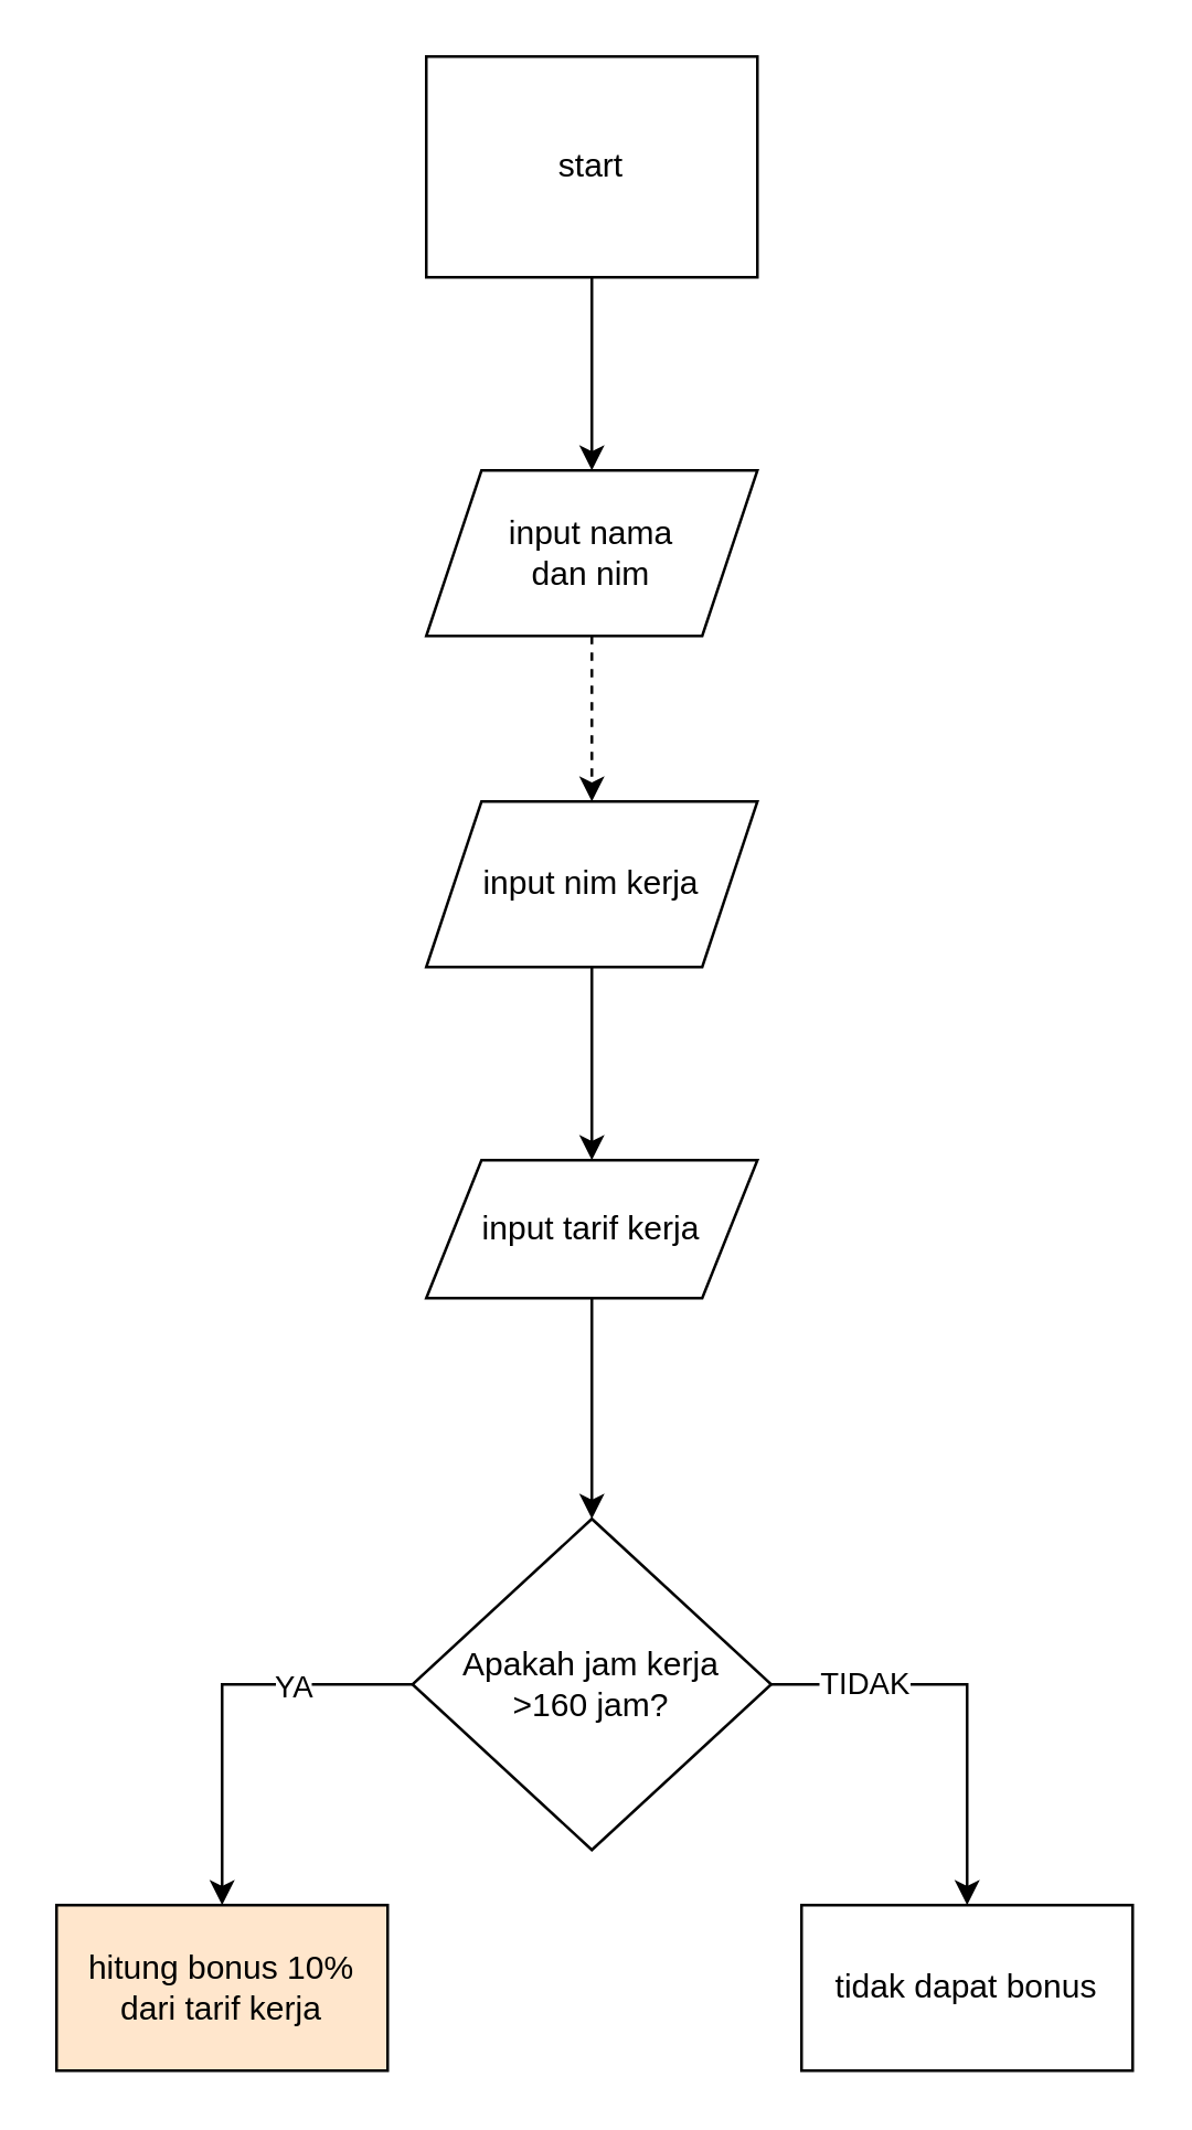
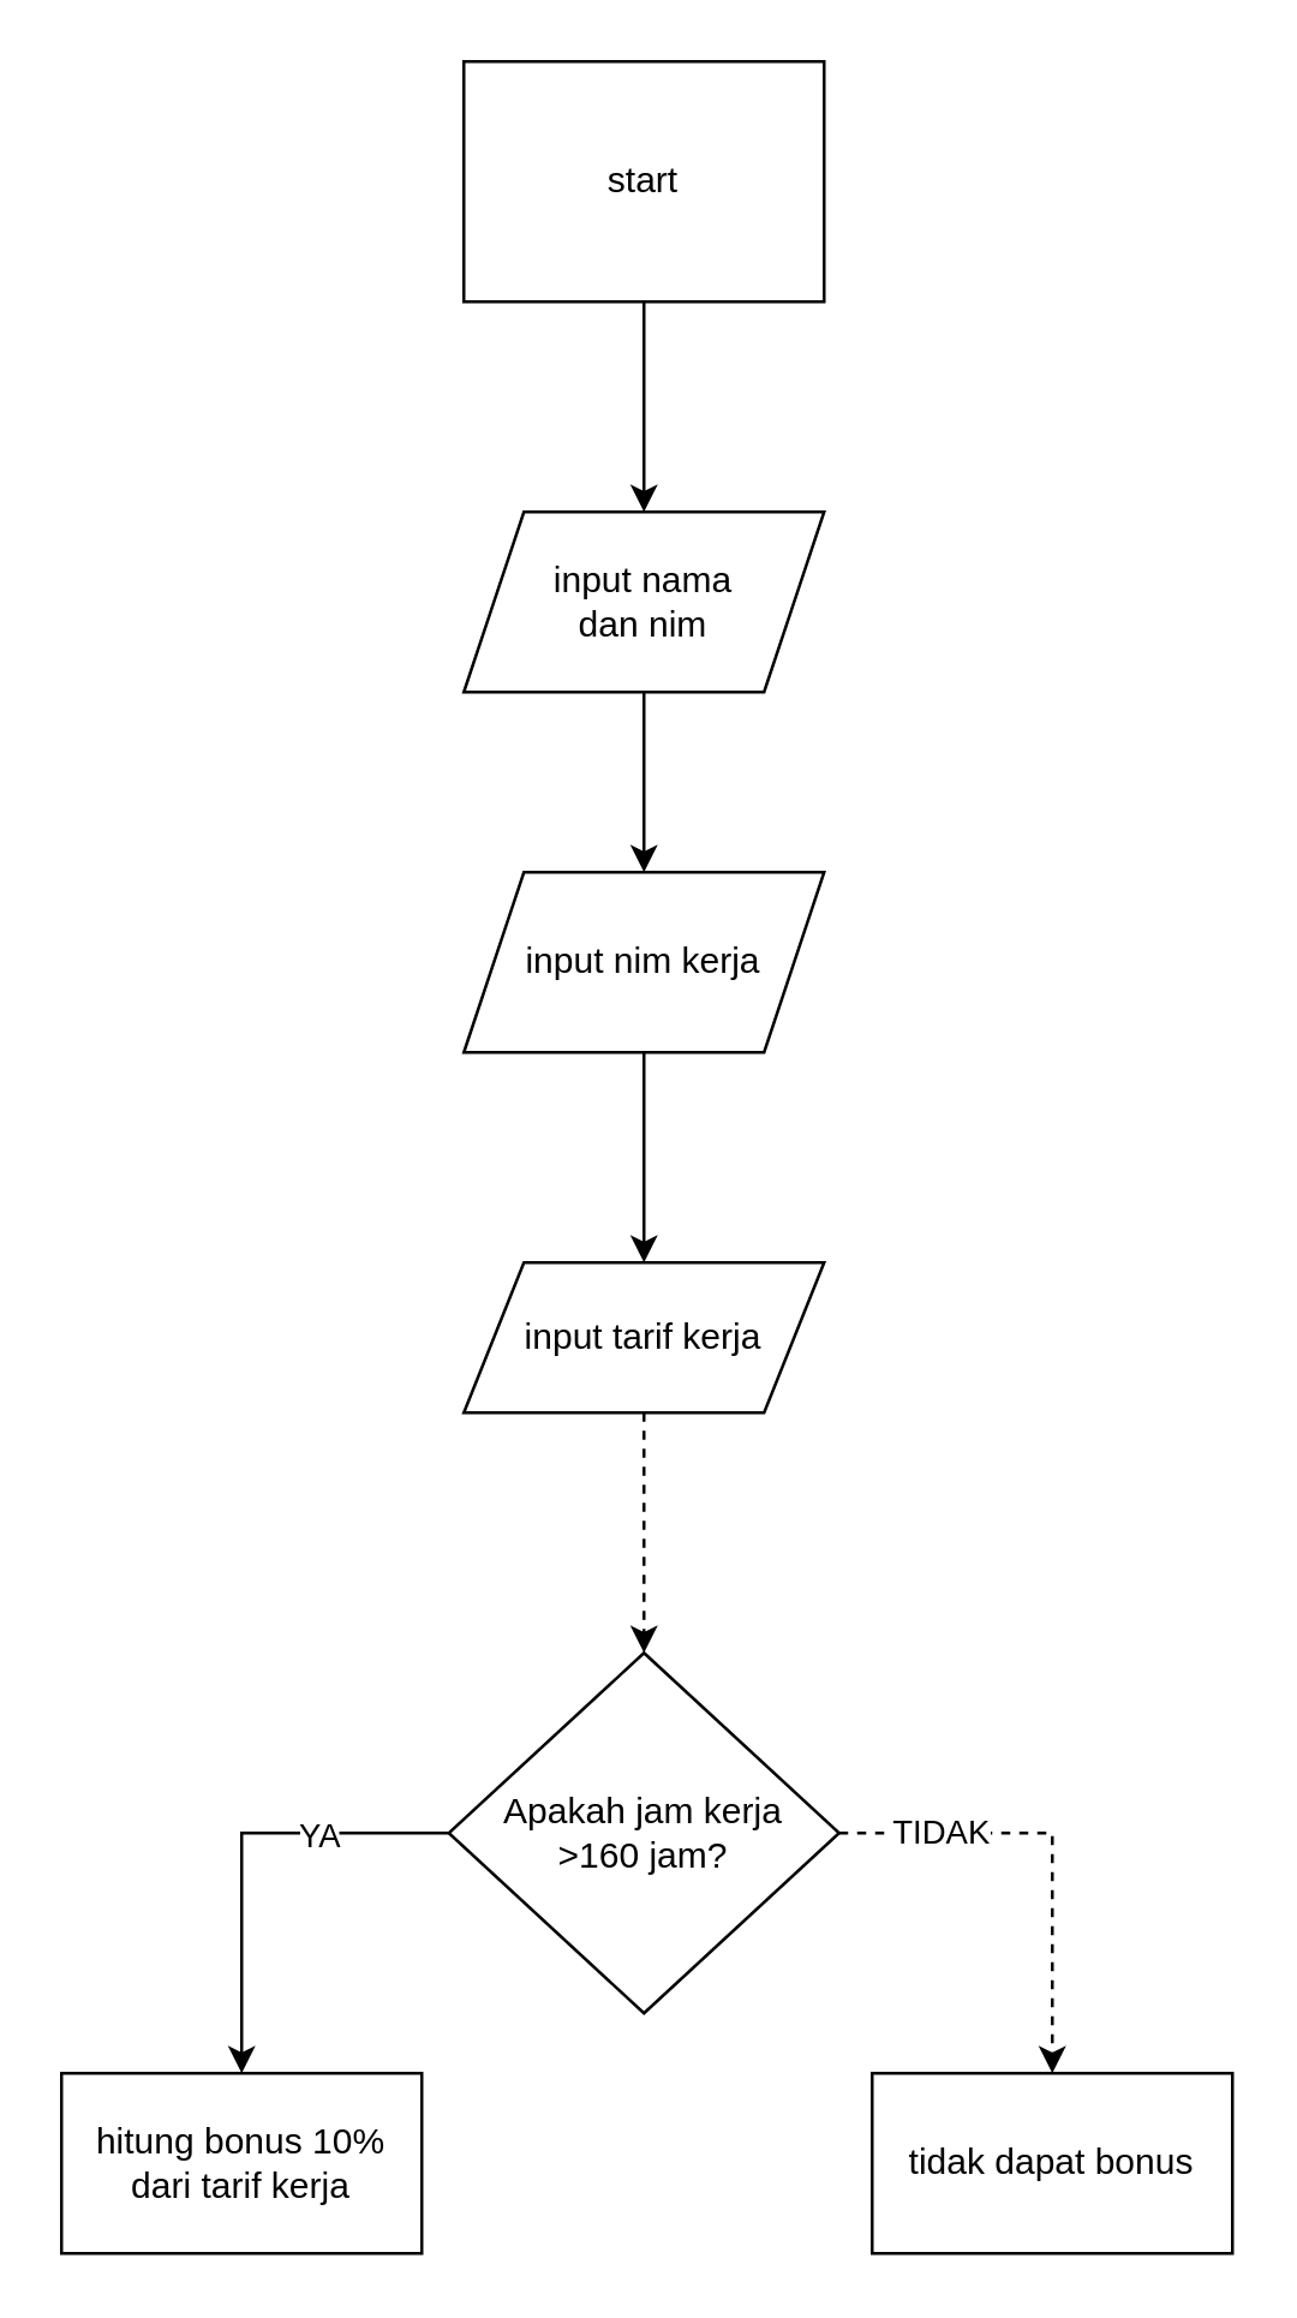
  <mxCell id="0" />
  <mxCell id="1" parent="0" />
  <mxCell id="2" value="" style="edgeStyle=orthogonalEdgeStyle;rounded=0;orthogonalLoop=1;jettySize=auto;html=1;" edge="1" parent="1" source="3" target="5"><mxGeometry relative="1" as="geometry" /></mxCell>
  <mxCell id="3" value="start" style="whiteSpace=wrap;html=1;rounded=0;" vertex="1" parent="1"><mxGeometry x="154" y="20" width="120" height="80" as="geometry" /></mxCell>
- <mxCell id="4" value="" style="edgeStyle=orthogonalEdgeStyle;rounded=0;orthogonalLoop=1;jettySize=auto;html=1;dashed=1;" edge="1" parent="1" source="5" target="7"><mxGeometry relative="1" as="geometry" /></mxCell>
+ <mxCell id="4" value="" style="edgeStyle=orthogonalEdgeStyle;rounded=0;orthogonalLoop=1;jettySize=auto;html=1;" edge="1" parent="1" source="5" target="7"><mxGeometry relative="1" as="geometry" /></mxCell>
  <mxCell id="5" value="input nama&lt;div&gt;dan nim&lt;/div&gt;" style="shape=parallelogram;perimeter=parallelogramPerimeter;whiteSpace=wrap;html=1;fixedSize=1;" vertex="1" parent="1"><mxGeometry x="154" y="170" width="120" height="60" as="geometry" /></mxCell>
  <mxCell id="6" value="" style="edgeStyle=orthogonalEdgeStyle;rounded=0;orthogonalLoop=1;jettySize=auto;html=1;" edge="1" parent="1" source="7" target="9"><mxGeometry relative="1" as="geometry" /></mxCell>
  <mxCell id="7" value="input nim kerja" style="shape=parallelogram;perimeter=parallelogramPerimeter;whiteSpace=wrap;html=1;fixedSize=1;" vertex="1" parent="1"><mxGeometry x="154" y="290" width="120" height="60" as="geometry" /></mxCell>
- <mxCell id="8" value="" style="edgeStyle=orthogonalEdgeStyle;rounded=0;orthogonalLoop=1;jettySize=auto;html=1;" edge="1" parent="1" source="9" target="14"><mxGeometry relative="1" as="geometry" /></mxCell>
+ <mxCell id="8" value="" style="edgeStyle=orthogonalEdgeStyle;rounded=0;orthogonalLoop=1;jettySize=auto;html=1;dashed=1;" edge="1" parent="1" source="9" target="14"><mxGeometry relative="1" as="geometry" /></mxCell>
  <mxCell id="9" value="input tarif kerja" style="shape=parallelogram;perimeter=parallelogramPerimeter;whiteSpace=wrap;html=1;fixedSize=1;" vertex="1" parent="1"><mxGeometry x="154" y="420" width="120" height="50" as="geometry" /></mxCell>
  <mxCell id="10" style="edgeStyle=orthogonalEdgeStyle;rounded=0;orthogonalLoop=1;jettySize=auto;html=1;exitX=0;exitY=0.5;exitDx=0;exitDy=0;entryX=0.5;entryY=0;entryDx=0;entryDy=0;" edge="1" parent="1" source="14" target="15"><mxGeometry relative="1" as="geometry" /></mxCell>
  <mxCell id="11" value="YA" style="edgeLabel;html=1;align=center;verticalAlign=middle;resizable=0;points=[];" vertex="1" connectable="0" parent="10"><mxGeometry x="-0.415" relative="1" as="geometry"><mxPoint as="offset" /></mxGeometry></mxCell>
- <mxCell id="12" style="edgeStyle=orthogonalEdgeStyle;rounded=0;orthogonalLoop=1;jettySize=auto;html=1;exitX=1;exitY=0.5;exitDx=0;exitDy=0;entryX=0.5;entryY=0;entryDx=0;entryDy=0;" edge="1" parent="1" source="14" target="16"><mxGeometry relative="1" as="geometry" /></mxCell>
+ <mxCell id="12" style="edgeStyle=orthogonalEdgeStyle;rounded=0;orthogonalLoop=1;jettySize=auto;html=1;exitX=1;exitY=0.5;exitDx=0;exitDy=0;entryX=0.5;entryY=0;entryDx=0;entryDy=0;dashed=1;" edge="1" parent="1" source="14" target="16"><mxGeometry relative="1" as="geometry" /></mxCell>
  <mxCell id="13" value="TIDAK" style="edgeLabel;html=1;align=center;verticalAlign=middle;resizable=0;points=[];" vertex="1" connectable="0" parent="12"><mxGeometry x="-0.558" y="1" relative="1" as="geometry"><mxPoint as="offset" /></mxGeometry></mxCell>
  <mxCell id="14" value="Apakah jam kerja&lt;div&gt;&amp;gt;160 jam?&lt;/div&gt;" style="rhombus;whiteSpace=wrap;html=1;" vertex="1" parent="1"><mxGeometry x="149" y="550" width="130" height="120" as="geometry" /></mxCell>
- <mxCell id="15" value="hitung bonus 10%&lt;div&gt;dari tarif kerja&lt;/div&gt;" style="rounded=0;whiteSpace=wrap;html=1;fillColor=#ffe6cc;" vertex="1" parent="1"><mxGeometry x="20" y="690" width="120" height="60" as="geometry" /></mxCell>
+ <mxCell id="15" value="hitung bonus 10%&lt;div&gt;dari tarif kerja&lt;/div&gt;" style="rounded=0;whiteSpace=wrap;html=1;" vertex="1" parent="1"><mxGeometry x="20" y="690" width="120" height="60" as="geometry" /></mxCell>
  <mxCell id="16" value="tidak dapat bonus" style="rounded=0;whiteSpace=wrap;html=1;" vertex="1" parent="1"><mxGeometry x="290" y="690" width="120" height="60" as="geometry" /></mxCell>
